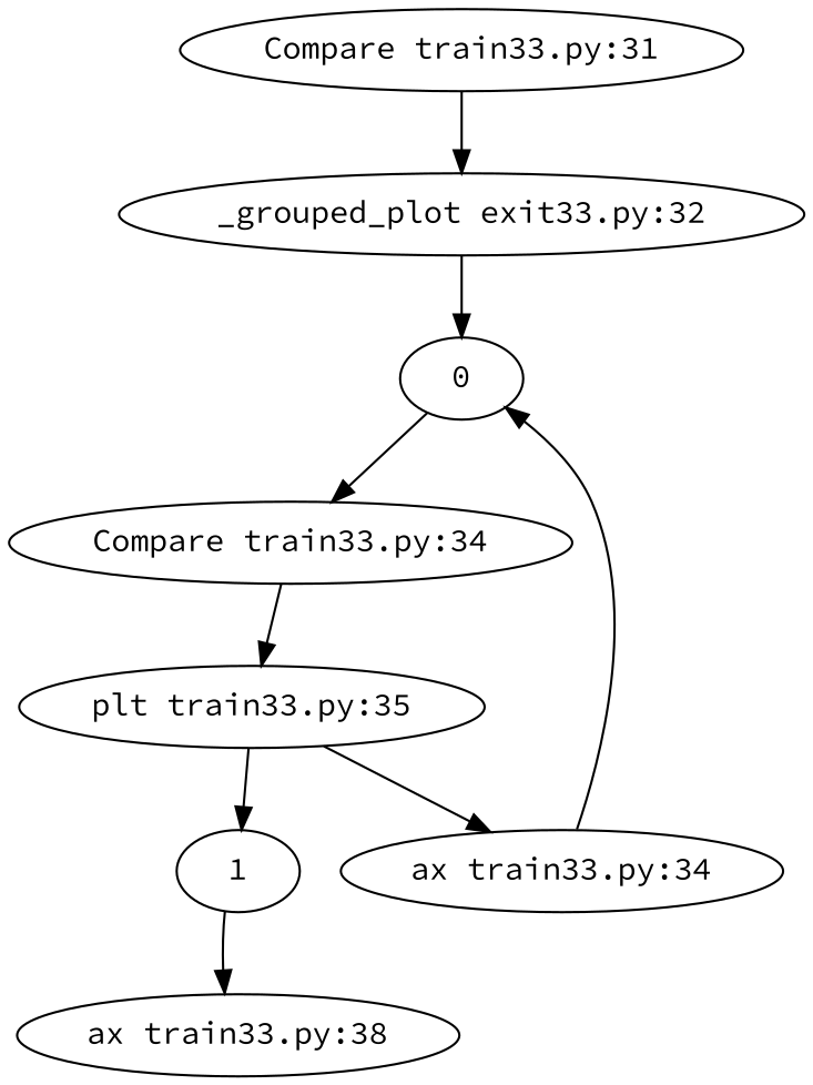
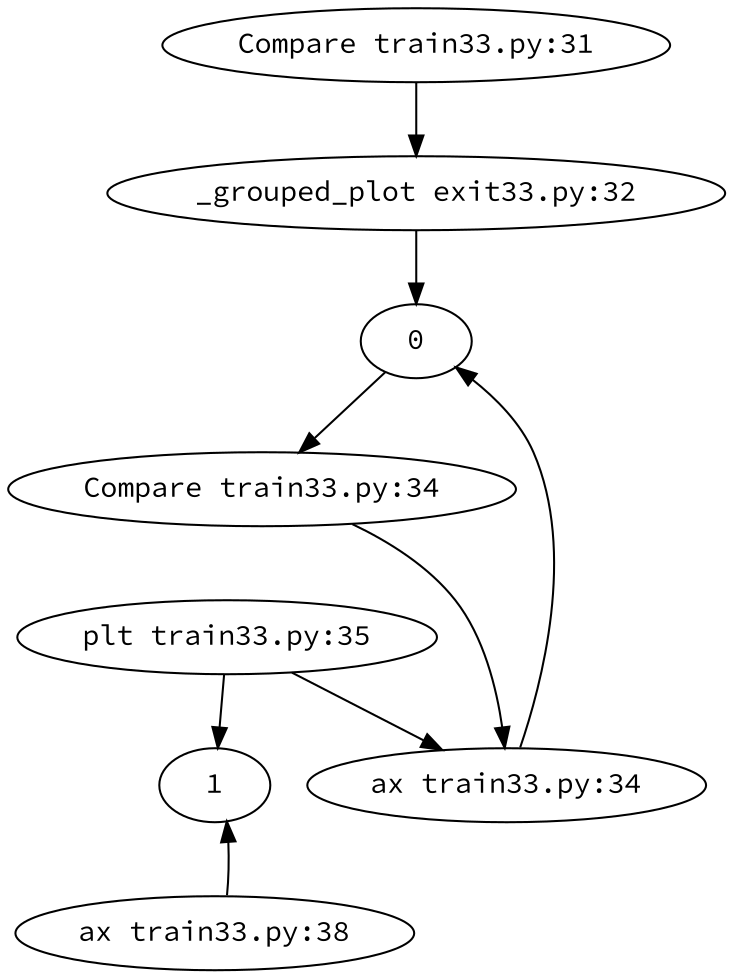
  strict digraph {
    fontname="Source Code Pro"
    node [fontname="Source Code Pro"]
    edge [fontname="Source Code Pro"]
    n1 [label="_grouped_plot exit33.py:32"]
    "Compare train33.py:31"
    0
    "ax train33.py:34"
    "Compare train33.py:34"
    "plt train33.py:35"
    1
    "ax train33.py:38"
    n1 -> 0
    "Compare train33.py:31" -> n1
    0 -> "Compare train33.py:34"
    "ax train33.py:34" -> 0
-   "Compare train33.py:34" -> "plt train33.py:35"
+   "Compare train33.py:34" -> "ax train33.py:34"
    "plt train33.py:35" -> "ax train33.py:34"
    "plt train33.py:35" -> 1
-   1 -> "ax train33.py:38"
+   "ax train33.py:38" -> 1
  }
